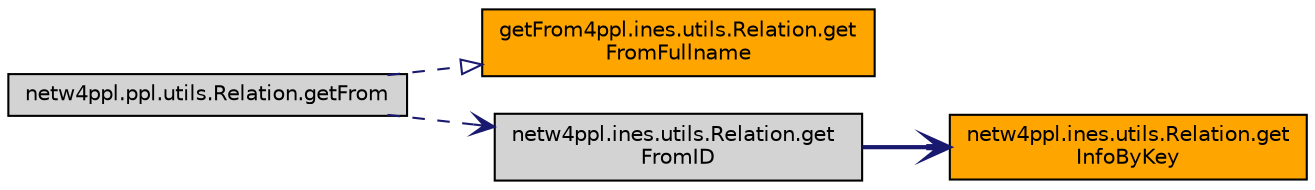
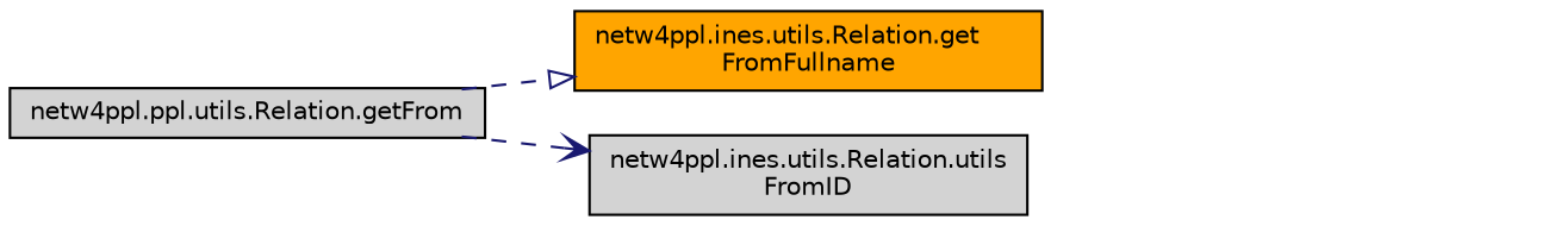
  digraph {
    rankdir=LR
    node [color=black fillcolor=lightgrey fontname=Helvetica fontsize=10 shape=record style=filled]
    edge [arrowhead=vee color=midnightblue fontname=Helvetica fontsize=10 labelfontname=Helvetica labelfontsize=10 style=dashed]
    n1 [fontcolor=black height=0.2 label="netw4ppl.ppl.utils.Relation.getFrom" width=0.4]
-   n2 [fillcolor=orange height=0.2 label="getFrom4ppl.ines.utils.Relation.get\lFromFullname" width=0.4]
-   n3 [height=0.2 label="netw4ppl.ines.utils.Relation.get\lFromID" width=0.4]
-   n4 [fillcolor=orange height=0.2 label="netw4ppl.ines.utils.Relation.get\lInfoByKey" width=0.4]
+   n2 [fillcolor=orange height=0.2 label="netw4ppl.ines.utils.Relation.get\lFromFullname" width=0.4]
+   n3 [height=0.2 label="netw4ppl.ines.utils.Relation.utils\lFromID" width=0.4]
    n1 -> n2 [arrowhead=onormal]
    n1 -> n3
-   n3 -> n4 [style=bold]
  }
